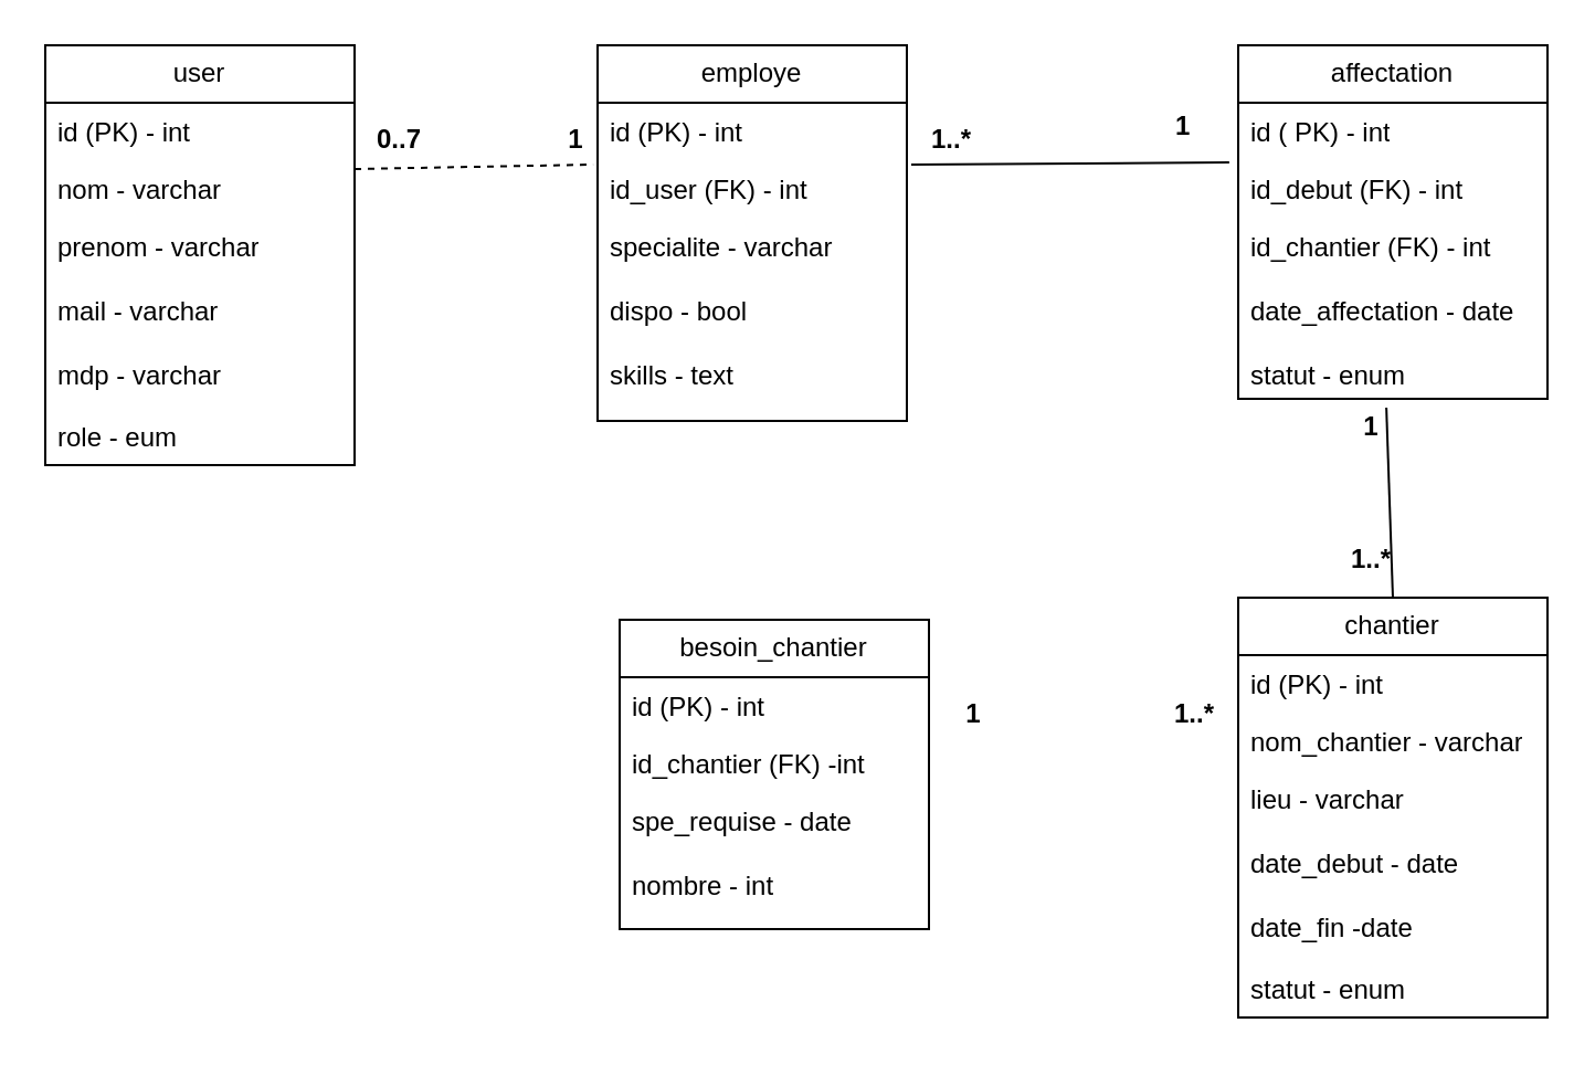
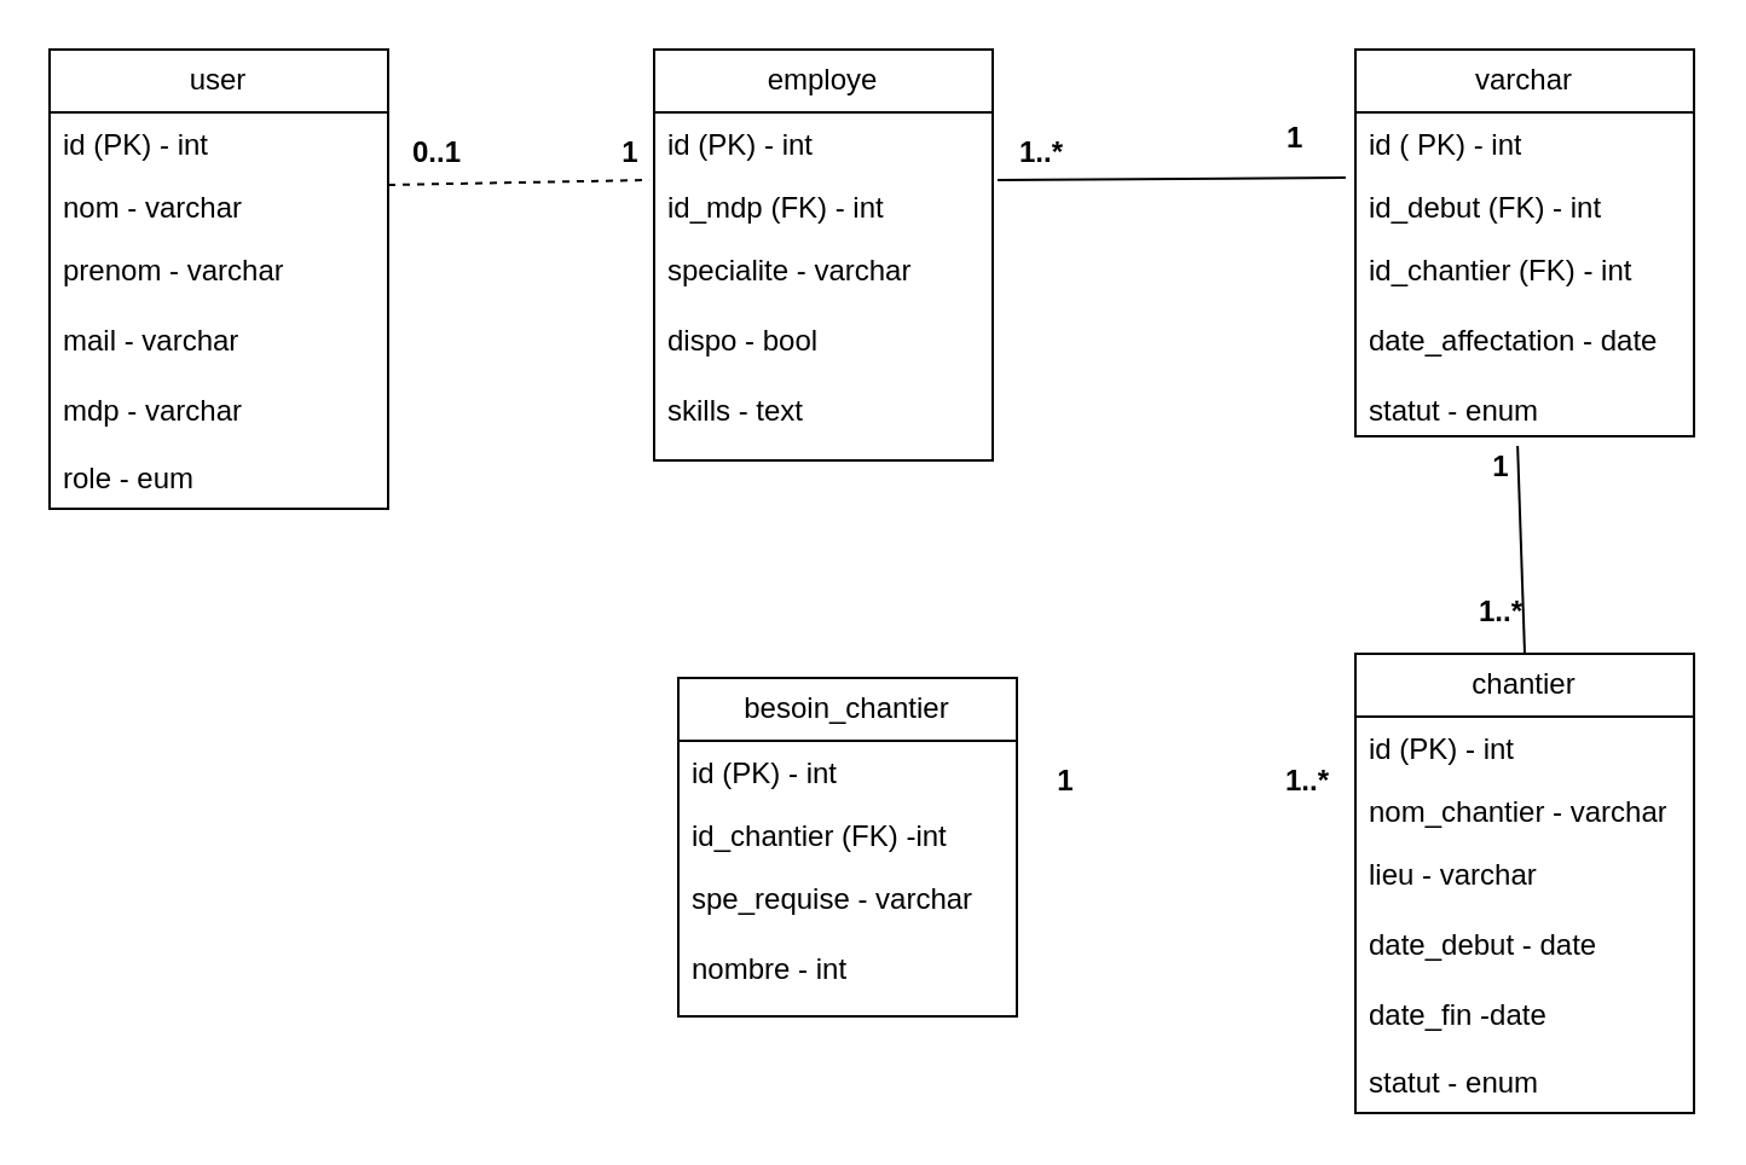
  <mxCell id="0" />
  <mxCell id="1" parent="0" />
  <mxCell id="2" value="user" style="swimlane;fontStyle=0;childLayout=stackLayout;horizontal=1;startSize=26;fillColor=none;horizontalStack=0;resizeParent=1;resizeParentMax=0;resizeLast=0;collapsible=1;marginBottom=0;whiteSpace=wrap;html=1;" vertex="1" parent="1"><mxGeometry x="20" y="20" width="140" height="190" as="geometry" /></mxCell>
  <mxCell id="3" value="id (PK) - int" style="text;strokeColor=none;fillColor=none;align=left;verticalAlign=top;spacingLeft=4;spacingRight=4;overflow=hidden;rotatable=0;points=[[0,0.5],[1,0.5]];portConstraint=eastwest;whiteSpace=wrap;html=1;" vertex="1" parent="2"><mxGeometry y="26" width="140" height="26" as="geometry" /></mxCell>
  <mxCell id="4" value="nom - varchar" style="text;strokeColor=none;fillColor=none;align=left;verticalAlign=top;spacingLeft=4;spacingRight=4;overflow=hidden;rotatable=0;points=[[0,0.5],[1,0.5]];portConstraint=eastwest;whiteSpace=wrap;html=1;" vertex="1" parent="2"><mxGeometry y="52" width="140" height="26" as="geometry" /></mxCell>
  <mxCell id="5" value="prenom - varchar&lt;div&gt;&lt;br&gt;&lt;/div&gt;&lt;div&gt;mail - varchar&amp;nbsp;&lt;/div&gt;&lt;div&gt;&lt;br&gt;&lt;/div&gt;&lt;div&gt;mdp - varchar&amp;nbsp;&lt;/div&gt;&lt;div&gt;&lt;br&gt;&lt;/div&gt;&lt;div&gt;role - eum&lt;/div&gt;" style="text;strokeColor=none;fillColor=none;align=left;verticalAlign=top;spacingLeft=4;spacingRight=4;overflow=hidden;rotatable=0;points=[[0,0.5],[1,0.5]];portConstraint=eastwest;whiteSpace=wrap;html=1;" vertex="1" parent="2"><mxGeometry y="78" width="140" height="112" as="geometry" /></mxCell>
  <mxCell id="6" value="employe" style="swimlane;fontStyle=0;childLayout=stackLayout;horizontal=1;startSize=26;fillColor=none;horizontalStack=0;resizeParent=1;resizeParentMax=0;resizeLast=0;collapsible=1;marginBottom=0;whiteSpace=wrap;html=1;" vertex="1" parent="1"><mxGeometry x="270" y="20" width="140" height="170" as="geometry" /></mxCell>
  <mxCell id="7" value="id (PK) - int&amp;nbsp;" style="text;strokeColor=none;fillColor=none;align=left;verticalAlign=top;spacingLeft=4;spacingRight=4;overflow=hidden;rotatable=0;points=[[0,0.5],[1,0.5]];portConstraint=eastwest;whiteSpace=wrap;html=1;" vertex="1" parent="6"><mxGeometry y="26" width="140" height="26" as="geometry" /></mxCell>
- <mxCell id="8" value="id_user (FK) - int&amp;nbsp;" style="text;strokeColor=none;fillColor=none;align=left;verticalAlign=top;spacingLeft=4;spacingRight=4;overflow=hidden;rotatable=0;points=[[0,0.5],[1,0.5]];portConstraint=eastwest;whiteSpace=wrap;html=1;" vertex="1" parent="6"><mxGeometry y="52" width="140" height="26" as="geometry" /></mxCell>
+ <mxCell id="8" value="id_mdp (FK) - int&amp;nbsp;" style="text;strokeColor=none;fillColor=none;align=left;verticalAlign=top;spacingLeft=4;spacingRight=4;overflow=hidden;rotatable=0;points=[[0,0.5],[1,0.5]];portConstraint=eastwest;whiteSpace=wrap;html=1;" vertex="1" parent="6"><mxGeometry y="52" width="140" height="26" as="geometry" /></mxCell>
  <mxCell id="9" value="specialite - varchar&lt;div&gt;&lt;br&gt;&lt;/div&gt;&lt;div&gt;dispo - bool&amp;nbsp;&lt;/div&gt;&lt;div&gt;&lt;br&gt;&lt;/div&gt;&lt;div&gt;skills - text&lt;/div&gt;" style="text;strokeColor=none;fillColor=none;align=left;verticalAlign=top;spacingLeft=4;spacingRight=4;overflow=hidden;rotatable=0;points=[[0,0.5],[1,0.5]];portConstraint=eastwest;whiteSpace=wrap;html=1;" vertex="1" parent="6"><mxGeometry y="78" width="140" height="92" as="geometry" /></mxCell>
  <mxCell id="10" value="chantier" style="swimlane;fontStyle=0;childLayout=stackLayout;horizontal=1;startSize=26;fillColor=none;horizontalStack=0;resizeParent=1;resizeParentMax=0;resizeLast=0;collapsible=1;marginBottom=0;whiteSpace=wrap;html=1;" vertex="1" parent="1"><mxGeometry x="560" y="270" width="140" height="190" as="geometry" /></mxCell>
  <mxCell id="11" value="id (PK) - int" style="text;strokeColor=none;fillColor=none;align=left;verticalAlign=top;spacingLeft=4;spacingRight=4;overflow=hidden;rotatable=0;points=[[0,0.5],[1,0.5]];portConstraint=eastwest;whiteSpace=wrap;html=1;" vertex="1" parent="10"><mxGeometry y="26" width="140" height="26" as="geometry" /></mxCell>
  <mxCell id="12" value="nom_chantier - varchar" style="text;strokeColor=none;fillColor=none;align=left;verticalAlign=top;spacingLeft=4;spacingRight=4;overflow=hidden;rotatable=0;points=[[0,0.5],[1,0.5]];portConstraint=eastwest;whiteSpace=wrap;html=1;" vertex="1" parent="10"><mxGeometry y="52" width="140" height="26" as="geometry" /></mxCell>
  <mxCell id="13" value="lieu - varchar&lt;div&gt;&lt;br&gt;&lt;/div&gt;&lt;div&gt;date_debut - date&lt;/div&gt;&lt;div&gt;&lt;br&gt;&lt;/div&gt;&lt;div&gt;date_fin -date&lt;/div&gt;&lt;div&gt;&lt;br&gt;&lt;/div&gt;&lt;div&gt;statut - enum&lt;/div&gt;" style="text;strokeColor=none;fillColor=none;align=left;verticalAlign=top;spacingLeft=4;spacingRight=4;overflow=hidden;rotatable=0;points=[[0,0.5],[1,0.5]];portConstraint=eastwest;whiteSpace=wrap;html=1;" vertex="1" parent="10"><mxGeometry y="78" width="140" height="112" as="geometry" /></mxCell>
- <mxCell id="14" value="affectation" style="swimlane;fontStyle=0;childLayout=stackLayout;horizontal=1;startSize=26;fillColor=none;horizontalStack=0;resizeParent=1;resizeParentMax=0;resizeLast=0;collapsible=1;marginBottom=0;whiteSpace=wrap;html=1;" vertex="1" parent="1"><mxGeometry x="560" y="20" width="140" height="160" as="geometry" /></mxCell>
+ <mxCell id="14" value="varchar" style="swimlane;fontStyle=0;childLayout=stackLayout;horizontal=1;startSize=26;fillColor=none;horizontalStack=0;resizeParent=1;resizeParentMax=0;resizeLast=0;collapsible=1;marginBottom=0;whiteSpace=wrap;html=1;" vertex="1" parent="1"><mxGeometry x="560" y="20" width="140" height="160" as="geometry" /></mxCell>
  <mxCell id="15" value="id ( PK) - int" style="text;strokeColor=none;fillColor=none;align=left;verticalAlign=top;spacingLeft=4;spacingRight=4;overflow=hidden;rotatable=0;points=[[0,0.5],[1,0.5]];portConstraint=eastwest;whiteSpace=wrap;html=1;" vertex="1" parent="14"><mxGeometry y="26" width="140" height="26" as="geometry" /></mxCell>
  <mxCell id="16" value="id_debut (FK) - int&amp;nbsp;" style="text;strokeColor=none;fillColor=none;align=left;verticalAlign=top;spacingLeft=4;spacingRight=4;overflow=hidden;rotatable=0;points=[[0,0.5],[1,0.5]];portConstraint=eastwest;whiteSpace=wrap;html=1;" vertex="1" parent="14"><mxGeometry y="52" width="140" height="26" as="geometry" /></mxCell>
  <mxCell id="17" value="id_chantier (FK) - int&amp;nbsp;&lt;div&gt;&lt;br&gt;&lt;/div&gt;&lt;div&gt;date_affectation - date&lt;/div&gt;&lt;div&gt;&lt;br&gt;&lt;/div&gt;&lt;div&gt;statut - enum&lt;/div&gt;" style="text;strokeColor=none;fillColor=none;align=left;verticalAlign=top;spacingLeft=4;spacingRight=4;overflow=hidden;rotatable=0;points=[[0,0.5],[1,0.5]];portConstraint=eastwest;whiteSpace=wrap;html=1;" vertex="1" parent="14"><mxGeometry y="78" width="140" height="82" as="geometry" /></mxCell>
  <mxCell id="18" value="besoin_chantier" style="swimlane;fontStyle=0;childLayout=stackLayout;horizontal=1;startSize=26;fillColor=none;horizontalStack=0;resizeParent=1;resizeParentMax=0;resizeLast=0;collapsible=1;marginBottom=0;whiteSpace=wrap;html=1;" vertex="1" parent="1"><mxGeometry x="280" y="280" width="140" height="140" as="geometry" /></mxCell>
  <mxCell id="19" value="id (PK) - int" style="text;strokeColor=none;fillColor=none;align=left;verticalAlign=top;spacingLeft=4;spacingRight=4;overflow=hidden;rotatable=0;points=[[0,0.5],[1,0.5]];portConstraint=eastwest;whiteSpace=wrap;html=1;" vertex="1" parent="18"><mxGeometry y="26" width="140" height="26" as="geometry" /></mxCell>
  <mxCell id="20" value="id_chantier (FK) -int&amp;nbsp;" style="text;strokeColor=none;fillColor=none;align=left;verticalAlign=top;spacingLeft=4;spacingRight=4;overflow=hidden;rotatable=0;points=[[0,0.5],[1,0.5]];portConstraint=eastwest;whiteSpace=wrap;html=1;" vertex="1" parent="18"><mxGeometry y="52" width="140" height="26" as="geometry" /></mxCell>
- <mxCell id="21" value="spe_requise - date&lt;div&gt;&lt;br&gt;&lt;/div&gt;&lt;div&gt;nombre - int&lt;/div&gt;" style="text;strokeColor=none;fillColor=none;align=left;verticalAlign=top;spacingLeft=4;spacingRight=4;overflow=hidden;rotatable=0;points=[[0,0.5],[1,0.5]];portConstraint=eastwest;whiteSpace=wrap;html=1;" vertex="1" parent="18"><mxGeometry y="78" width="140" height="62" as="geometry" /></mxCell>
+ <mxCell id="21" value="spe_requise - varchar&lt;div&gt;&lt;br&gt;&lt;/div&gt;&lt;div&gt;nombre - int&lt;/div&gt;" style="text;strokeColor=none;fillColor=none;align=left;verticalAlign=top;spacingLeft=4;spacingRight=4;overflow=hidden;rotatable=0;points=[[0,0.5],[1,0.5]];portConstraint=eastwest;whiteSpace=wrap;html=1;" vertex="1" parent="18"><mxGeometry y="78" width="140" height="62" as="geometry" /></mxCell>
  <mxCell id="22" value="" style="endArrow=none;html=1;rounded=0;exitX=1;exitY=0.154;exitDx=0;exitDy=0;exitPerimeter=0;entryX=-0.014;entryY=0.077;entryDx=0;entryDy=0;entryPerimeter=0;dashed=1;" edge="1" parent="1" source="4" target="8"><mxGeometry relative="1" as="geometry"><mxPoint x="250" y="370" as="sourcePoint" /><mxPoint x="410" y="370" as="targetPoint" /></mxGeometry></mxCell>
- <mxCell id="23" value="0..7" style="text;align=center;fontStyle=1;verticalAlign=middle;spacingLeft=3;spacingRight=3;strokeColor=none;rotatable=0;points=[[0,0.5],[1,0.5]];portConstraint=eastwest;html=1;" vertex="1" parent="1"><mxGeometry x="140" y="50" width="80" height="26" as="geometry" /></mxCell>
+ <mxCell id="23" value="0..1" style="text;align=center;fontStyle=1;verticalAlign=middle;spacingLeft=3;spacingRight=3;strokeColor=none;rotatable=0;points=[[0,0.5],[1,0.5]];portConstraint=eastwest;html=1;" vertex="1" parent="1"><mxGeometry x="140" y="50" width="80" height="26" as="geometry" /></mxCell>
  <mxCell id="24" value="1" style="text;align=center;fontStyle=1;verticalAlign=middle;spacingLeft=3;spacingRight=3;strokeColor=none;rotatable=0;points=[[0,0.5],[1,0.5]];portConstraint=eastwest;html=1;" vertex="1" parent="1"><mxGeometry x="220" y="50" width="80" height="26" as="geometry" /></mxCell>
  <mxCell id="25" value="" style="endArrow=none;html=1;rounded=0;exitX=1.014;exitY=0.077;exitDx=0;exitDy=0;exitPerimeter=0;entryX=-0.029;entryY=0.038;entryDx=0;entryDy=0;entryPerimeter=0;" edge="1" parent="1" source="8" target="16"><mxGeometry relative="1" as="geometry"><mxPoint x="250" y="370" as="sourcePoint" /><mxPoint x="410" y="370" as="targetPoint" /></mxGeometry></mxCell>
  <mxCell id="26" value="1..*" style="text;align=center;fontStyle=1;verticalAlign=middle;spacingLeft=3;spacingRight=3;strokeColor=none;rotatable=0;points=[[0,0.5],[1,0.5]];portConstraint=eastwest;html=1;" vertex="1" parent="1"><mxGeometry x="390" y="50" width="80" height="26" as="geometry" /></mxCell>
  <mxCell id="27" value="&lt;div style=&quot;text-align: center;&quot;&gt;&lt;span style=&quot;background-color: initial; text-wrap-mode: nowrap;&quot;&gt;&lt;b&gt;1&lt;/b&gt;&lt;/span&gt;&lt;/div&gt;&lt;div style=&quot;text-align: center;&quot;&gt;&lt;span style=&quot;background-color: initial; text-wrap-mode: nowrap;&quot;&gt;&lt;b&gt;&lt;br&gt;&lt;/b&gt;&lt;/span&gt;&lt;/div&gt;" style="text;whiteSpace=wrap;html=1;" vertex="1" parent="1"><mxGeometry x="530" y="43" width="50" height="40" as="geometry" /></mxCell>
  <mxCell id="28" value="" style="endArrow=none;html=1;rounded=0;exitX=0.479;exitY=1.049;exitDx=0;exitDy=0;exitPerimeter=0;entryX=0.5;entryY=0;entryDx=0;entryDy=0;" edge="1" parent="1" source="17" target="10"><mxGeometry relative="1" as="geometry"><mxPoint x="250" y="270" as="sourcePoint" /><mxPoint x="410" y="270" as="targetPoint" /></mxGeometry></mxCell>
  <mxCell id="29" value="1" style="text;align=center;fontStyle=1;verticalAlign=middle;spacingLeft=3;spacingRight=3;strokeColor=none;rotatable=0;points=[[0,0.5],[1,0.5]];portConstraint=eastwest;html=1;" vertex="1" parent="1"><mxGeometry x="580" y="180" width="80" height="26" as="geometry" /></mxCell>
  <mxCell id="30" value="1..*" style="text;align=center;fontStyle=1;verticalAlign=middle;spacingLeft=3;spacingRight=3;strokeColor=none;rotatable=0;points=[[0,0.5],[1,0.5]];portConstraint=eastwest;html=1;" vertex="1" parent="1"><mxGeometry x="580" y="240" width="80" height="26" as="geometry" /></mxCell>
  <mxCell id="31" value="1..*" style="text;align=center;fontStyle=1;verticalAlign=middle;spacingLeft=3;spacingRight=3;strokeColor=none;rotatable=0;points=[[0,0.5],[1,0.5]];portConstraint=eastwest;html=1;" vertex="1" parent="1"><mxGeometry x="500" y="310" width="80" height="26" as="geometry" /></mxCell>
  <mxCell id="32" value="1" style="text;align=center;fontStyle=1;verticalAlign=middle;spacingLeft=3;spacingRight=3;strokeColor=none;rotatable=0;points=[[0,0.5],[1,0.5]];portConstraint=eastwest;html=1;" vertex="1" parent="1"><mxGeometry x="400" y="310" width="80" height="26" as="geometry" /></mxCell>
